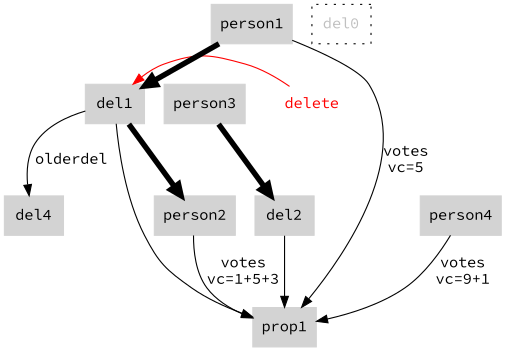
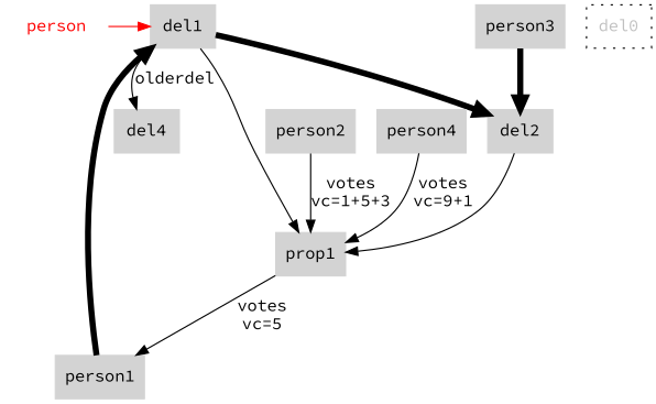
  digraph {
    fontname="Source Code Pro"
    node [color=lightgrey fontcolor=black fontname="Source Code Pro" shape=box style=filled]
    edge [fontname="Source Code Pro"]
    del1
-   delete [color=white fontcolor=red shape=ellipse]
+   delete [color=white fontcolor=red shape=ellipse label=person]
    prop1
    person2
    del4
    del0 [fontcolor=grey style=dotted color=""]
    person1
    person3
    del2
    person4
    subgraph sub_1 {
      rank=same
      del1
      delete
    }
    del1 -> prop1
-   del1 -> person2 [penwidth=5.0]
+   del1 -> del2 [penwidth=5.0]
    del1 -> del4 [label=olderdel]
    delete -> del1 [color=red]
    person2 -> prop1 [label="votes\nvc=1+5+3"]
    person1 -> del1 [penwidth=5.0]
-   person1 -> prop1 [label="votes\nvc=5"]
+   prop1 -> person1 [label="votes\nvc=5"]
    person3 -> del2 [penwidth=5.0]
    del2 -> prop1
    person4 -> prop1 [label="votes\nvc=9+1"]
  }
